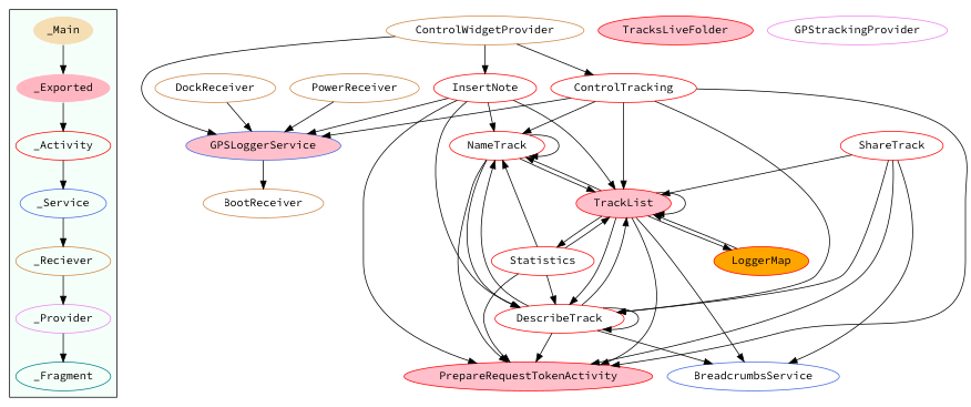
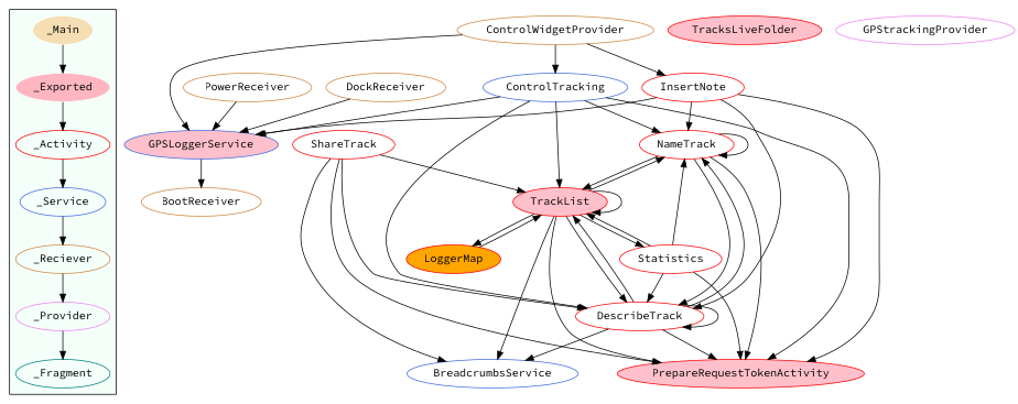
  digraph {
    fontname="Source Code Pro"
    node [color=red fontname="Source Code Pro"]
    edge [fontname="Source Code Pro"]
    _Activity
    _Service [color=royalblue]
    _Reciever [color=peru]
    _Provider [color=violet]
    _Fragment [color=teal]
    _Main [color=mintcream fillcolor=wheat style=filled]
    _Exported [color=mintcream fillcolor=lightpink style=filled]
    NameTrack
    TrackList [fillcolor=pink style=filled]
    PrepareRequestTokenActivity [fillcolor=pink style=filled]
    DescribeTrack
    LoggerMap [fillcolor=orange style=filled]
    Statistics
    BreadcrumbsService [color=royalblue]
    InsertNote
    GPSLoggerService [color=royalblue fillcolor=pink style=filled]
    BootReceiver [color=peru]
    ShareTrack
-   ControlTracking
+   ControlTracking [color=royalblue]
    TracksLiveFolder [fillcolor=pink style=filled]
    PowerReceiver [color=peru]
    ControlWidgetProvider [color=peru]
    DockReceiver [color=peru]
    GPStrackingProvider [color=violet]
    subgraph cluster_1 {
      bgcolor=mintcream
      _Activity
      _Service
      _Reciever
      _Provider
      _Fragment
      _Main
      _Exported
    }
    _Activity -> _Service
    _Service -> _Reciever
    _Reciever -> _Provider
    _Provider -> _Fragment
    _Main -> _Exported
    _Exported -> _Activity
    NameTrack -> NameTrack
    NameTrack -> TrackList
    NameTrack -> PrepareRequestTokenActivity
    NameTrack -> DescribeTrack
    TrackList -> NameTrack
    TrackList -> TrackList
    TrackList -> PrepareRequestTokenActivity
    TrackList -> DescribeTrack
    TrackList -> LoggerMap
    TrackList -> Statistics
    TrackList -> BreadcrumbsService
    DescribeTrack -> NameTrack
    DescribeTrack -> TrackList
    DescribeTrack -> PrepareRequestTokenActivity
    DescribeTrack -> DescribeTrack
    DescribeTrack -> BreadcrumbsService
    LoggerMap -> TrackList
    Statistics -> NameTrack
    Statistics -> TrackList
    Statistics -> PrepareRequestTokenActivity
    Statistics -> DescribeTrack
    InsertNote -> NameTrack
-   InsertNote -> TrackList
    InsertNote -> PrepareRequestTokenActivity
    InsertNote -> DescribeTrack
    InsertNote -> GPSLoggerService
    GPSLoggerService -> BootReceiver
    ShareTrack -> TrackList
    ShareTrack -> PrepareRequestTokenActivity
    ShareTrack -> DescribeTrack
    ShareTrack -> BreadcrumbsService
    ControlTracking -> NameTrack
    ControlTracking -> TrackList
    ControlTracking -> PrepareRequestTokenActivity
    ControlTracking -> DescribeTrack
    ControlTracking -> GPSLoggerService
    PowerReceiver -> GPSLoggerService
    ControlWidgetProvider -> InsertNote
    ControlWidgetProvider -> GPSLoggerService
    ControlWidgetProvider -> ControlTracking
    DockReceiver -> GPSLoggerService
  }
